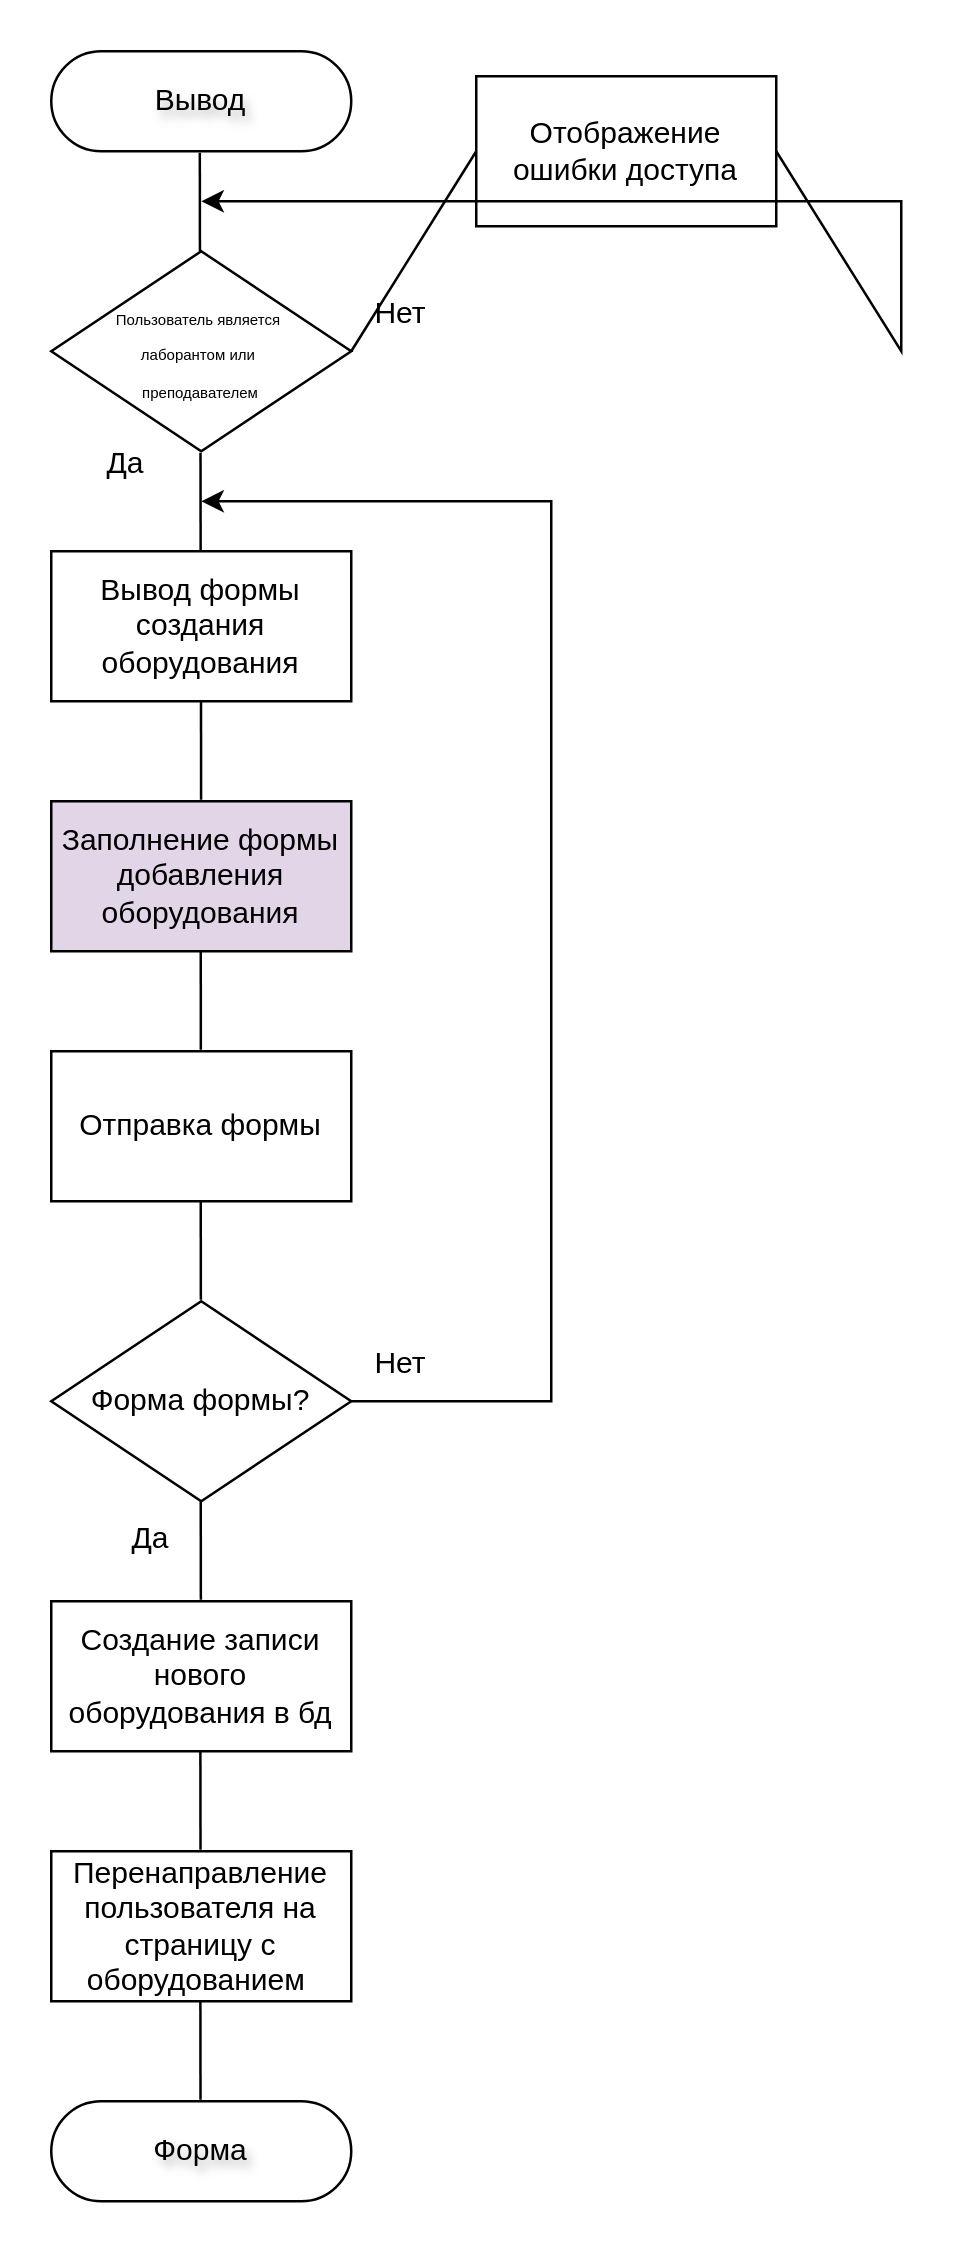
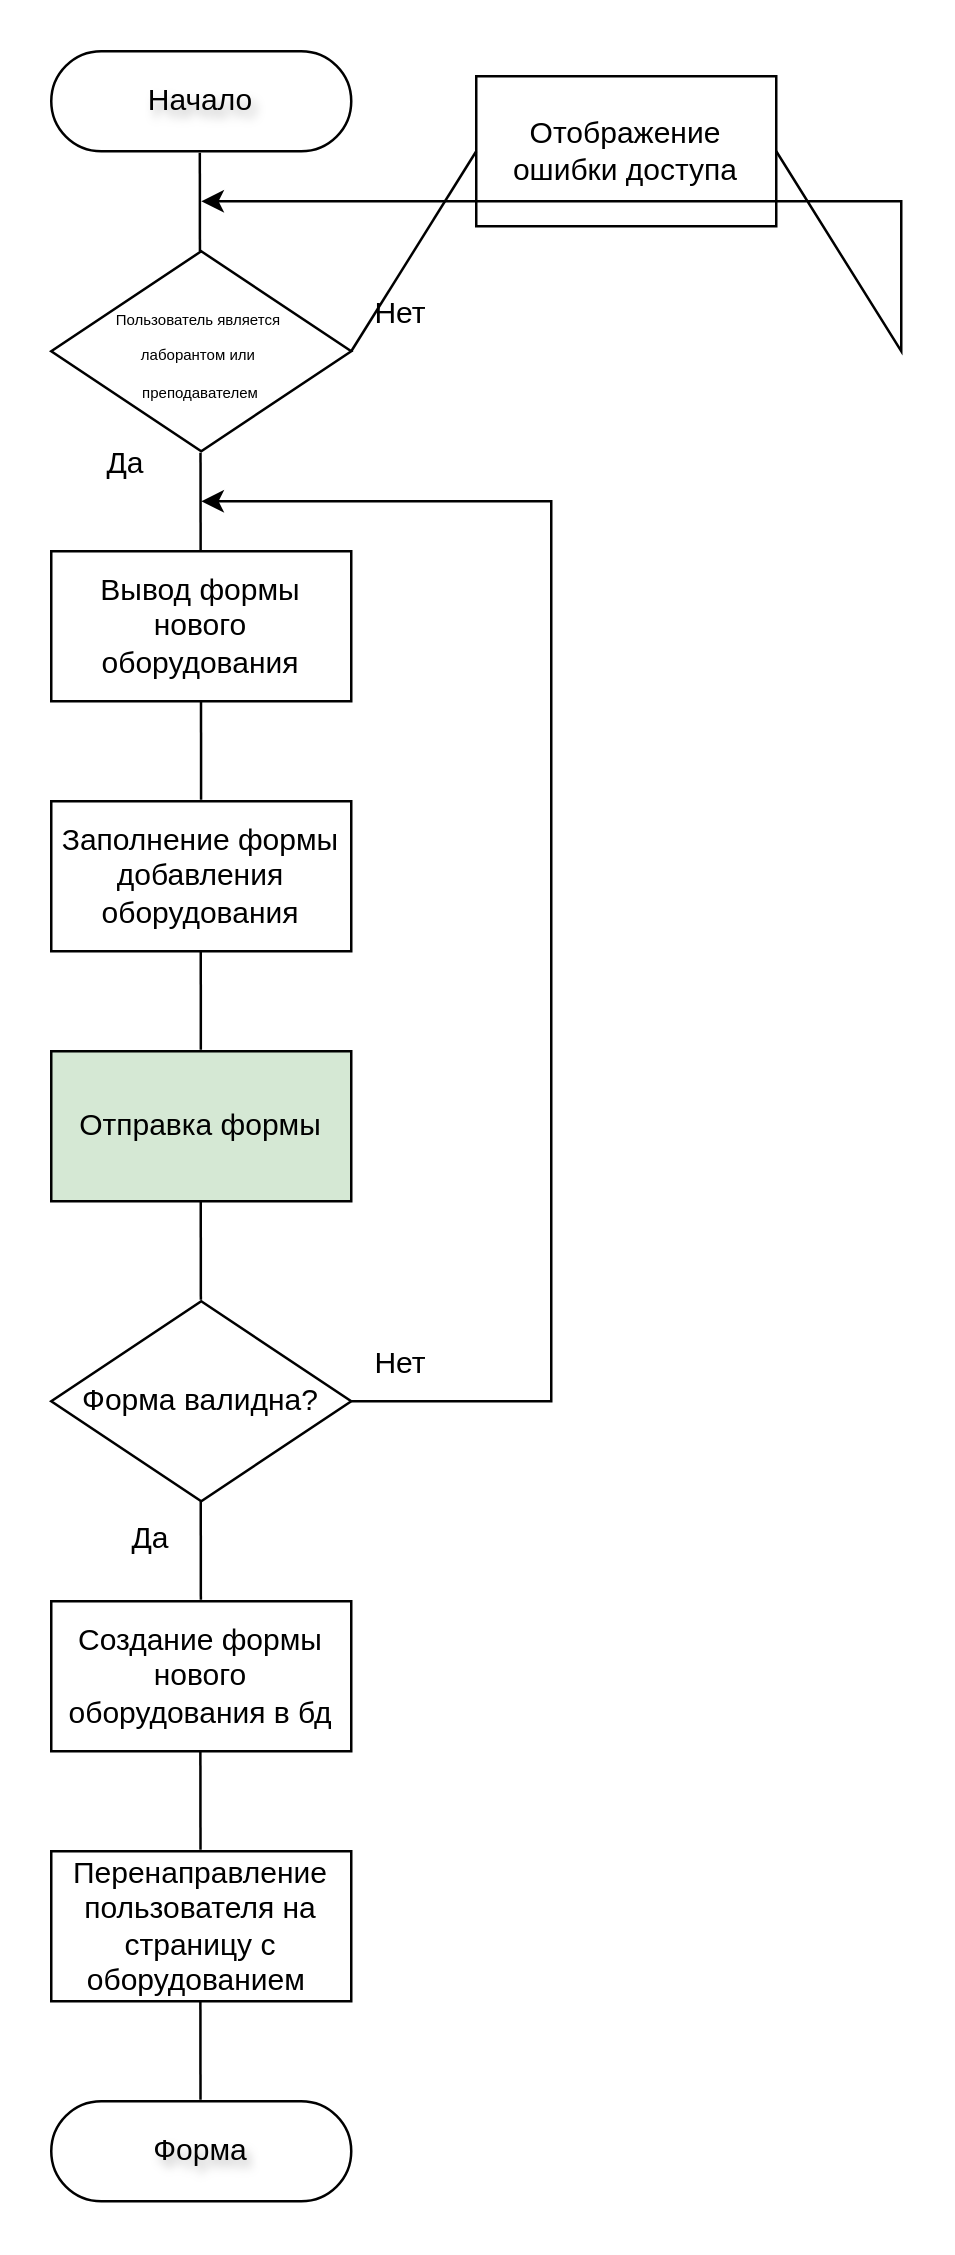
  <mxCell id="0" />
  <mxCell id="1" parent="0" />
- <mxCell id="2" value="Вывод" style="rounded=1;whiteSpace=wrap;html=1;fontSize=12;glass=0;strokeWidth=1;shadow=0;spacing=0;textShadow=1;arcSize=50;" parent="1" vertex="1"><mxGeometry x="20" y="20" width="120" height="40" as="geometry" /></mxCell>
+ <mxCell id="2" value="Начало" style="rounded=1;whiteSpace=wrap;html=1;fontSize=12;glass=0;strokeWidth=1;shadow=0;spacing=0;textShadow=1;arcSize=50;" parent="1" vertex="1"><mxGeometry x="20" y="20" width="120" height="40" as="geometry" /></mxCell>
  <mxCell id="3" value="" style="endArrow=none;html=1;rounded=0;entryX=0.533;entryY=1.015;entryDx=0;entryDy=0;entryPerimeter=0;" parent="1" edge="1"><mxGeometry width="50" height="50" relative="1" as="geometry"><mxPoint x="79.94" y="319.4" as="sourcePoint" /><mxPoint x="79.9" y="280" as="targetPoint" /></mxGeometry></mxCell>
- <mxCell id="4" value="Заполнение формы добавления оборудования" style="rounded=0;whiteSpace=wrap;html=1;fillColor=#e1d5e7;" parent="1" vertex="1"><mxGeometry x="20" y="320" width="120" height="60" as="geometry" /></mxCell>
+ <mxCell id="4" value="Заполнение формы добавления оборудования" style="rounded=0;whiteSpace=wrap;html=1;" parent="1" vertex="1"><mxGeometry x="20" y="320" width="120" height="60" as="geometry" /></mxCell>
  <mxCell id="5" value="" style="endArrow=none;html=1;rounded=0;entryX=0.533;entryY=1.015;entryDx=0;entryDy=0;entryPerimeter=0;" parent="1" edge="1"><mxGeometry width="50" height="50" relative="1" as="geometry"><mxPoint x="79.84" y="419.4" as="sourcePoint" /><mxPoint x="79.8" y="380" as="targetPoint" /></mxGeometry></mxCell>
- <mxCell id="6" value="Отправка формы" style="rounded=0;whiteSpace=wrap;html=1;" parent="1" vertex="1"><mxGeometry x="20" y="420" width="120" height="60" as="geometry" /></mxCell>
+ <mxCell id="6" value="Отправка формы" style="rounded=0;whiteSpace=wrap;html=1;fillColor=#d5e8d4;" parent="1" vertex="1"><mxGeometry x="20" y="420" width="120" height="60" as="geometry" /></mxCell>
  <mxCell id="7" value="" style="endArrow=none;html=1;rounded=0;entryX=0.533;entryY=1.015;entryDx=0;entryDy=0;entryPerimeter=0;" parent="1" edge="1"><mxGeometry width="50" height="50" relative="1" as="geometry"><mxPoint x="79.84" y="519.4" as="sourcePoint" /><mxPoint x="79.8" y="480" as="targetPoint" /></mxGeometry></mxCell>
- <mxCell id="8" value="Форма формы?" style="rhombus;whiteSpace=wrap;html=1;" parent="1" vertex="1"><mxGeometry x="20" y="520" width="120" height="80" as="geometry" /></mxCell>
+ <mxCell id="8" value="Форма валидна?" style="rhombus;whiteSpace=wrap;html=1;" parent="1" vertex="1"><mxGeometry x="20" y="520" width="120" height="80" as="geometry" /></mxCell>
  <mxCell id="9" value="" style="endArrow=none;html=1;rounded=0;entryX=0.533;entryY=1.015;entryDx=0;entryDy=0;entryPerimeter=0;" parent="1" edge="1"><mxGeometry width="50" height="50" relative="1" as="geometry"><mxPoint x="79.84" y="639.4" as="sourcePoint" /><mxPoint x="79.8" y="600" as="targetPoint" /></mxGeometry></mxCell>
  <mxCell id="10" value="Да" style="text;html=1;align=center;verticalAlign=middle;whiteSpace=wrap;rounded=0;" parent="1" vertex="1"><mxGeometry x="30" y="600" width="60" height="30" as="geometry" /></mxCell>
  <mxCell id="11" value="Нет" style="text;html=1;align=center;verticalAlign=middle;whiteSpace=wrap;rounded=0;" parent="1" vertex="1"><mxGeometry x="130" y="530" width="60" height="30" as="geometry" /></mxCell>
- <mxCell id="12" value="Вывод формы создания оборудования" style="rounded=0;whiteSpace=wrap;html=1;" parent="1" vertex="1"><mxGeometry x="20" y="220" width="120" height="60" as="geometry" /></mxCell>
+ <mxCell id="12" value="Вывод формы нового оборудования" style="rounded=0;whiteSpace=wrap;html=1;" parent="1" vertex="1"><mxGeometry x="20" y="220" width="120" height="60" as="geometry" /></mxCell>
  <mxCell id="13" value="" style="endArrow=none;html=1;rounded=0;entryX=0.533;entryY=1.015;entryDx=0;entryDy=0;entryPerimeter=0;" parent="1" edge="1"><mxGeometry width="50" height="50" relative="1" as="geometry"><mxPoint x="79.75" y="220" as="sourcePoint" /><mxPoint x="79.71" y="180.6" as="targetPoint" /></mxGeometry></mxCell>
  <mxCell id="14" value="" style="endArrow=classic;html=1;rounded=0;exitX=1;exitY=0.5;exitDx=0;exitDy=0;" parent="1" source="8" edge="1"><mxGeometry width="50" height="50" relative="1" as="geometry"><mxPoint x="310" y="480" as="sourcePoint" /><mxPoint x="80" y="200" as="targetPoint" /><Array as="points"><mxPoint x="220" y="560" /><mxPoint x="220" y="200" /></Array></mxGeometry></mxCell>
- <mxCell id="15" value="Создание записи нового оборудования в бд" style="rounded=0;whiteSpace=wrap;html=1;" parent="1" vertex="1"><mxGeometry x="20" y="640" width="120" height="60" as="geometry" /></mxCell>
+ <mxCell id="15" value="Создание формы нового оборудования в бд" style="rounded=0;whiteSpace=wrap;html=1;" parent="1" vertex="1"><mxGeometry x="20" y="640" width="120" height="60" as="geometry" /></mxCell>
  <mxCell id="16" value="Перенаправление пользователя на страницу с оборудованием&amp;nbsp;" style="rounded=0;whiteSpace=wrap;html=1;" parent="1" vertex="1"><mxGeometry x="20" y="740" width="120" height="60" as="geometry" /></mxCell>
  <mxCell id="17" value="" style="endArrow=none;html=1;rounded=0;entryX=0.533;entryY=1.015;entryDx=0;entryDy=0;entryPerimeter=0;" parent="1" edge="1"><mxGeometry width="50" height="50" relative="1" as="geometry"><mxPoint x="79.7" y="739.4" as="sourcePoint" /><mxPoint x="79.66" y="700" as="targetPoint" /></mxGeometry></mxCell>
  <mxCell id="18" value="Форма" style="rounded=1;whiteSpace=wrap;html=1;fontSize=12;glass=0;strokeWidth=1;shadow=0;spacing=0;textShadow=1;arcSize=50;" parent="1" vertex="1"><mxGeometry x="20" y="840" width="120" height="40" as="geometry" /></mxCell>
  <mxCell id="19" value="" style="endArrow=none;html=1;rounded=0;entryX=0.533;entryY=1.015;entryDx=0;entryDy=0;entryPerimeter=0;" parent="1" edge="1"><mxGeometry width="50" height="50" relative="1" as="geometry"><mxPoint x="79.7" y="839.4" as="sourcePoint" /><mxPoint x="79.66" y="800" as="targetPoint" /></mxGeometry></mxCell>
  <mxCell id="20" value="&lt;font style=&quot;font-size: 6px;&quot;&gt;Пользователь является&amp;nbsp;&lt;/font&gt;&lt;div&gt;&lt;font style=&quot;font-size: 6px;&quot;&gt;лаборантом или&amp;nbsp;&lt;/font&gt;&lt;/div&gt;&lt;div&gt;&lt;font style=&quot;font-size: 6px;&quot;&gt;преподавателем&lt;/font&gt;&lt;/div&gt;" style="rhombus;whiteSpace=wrap;html=1;" vertex="1" parent="1"><mxGeometry x="20" y="100" width="120" height="80" as="geometry" /></mxCell>
  <mxCell id="21" value="Да" style="text;html=1;align=center;verticalAlign=middle;whiteSpace=wrap;rounded=0;" vertex="1" parent="1"><mxGeometry x="20" y="170" width="60" height="30" as="geometry" /></mxCell>
  <mxCell id="22" value="Нет" style="text;html=1;align=center;verticalAlign=middle;whiteSpace=wrap;rounded=0;" vertex="1" parent="1"><mxGeometry x="130" y="110" width="60" height="30" as="geometry" /></mxCell>
  <mxCell id="23" value="Отображение ошибки доступа" style="rounded=0;whiteSpace=wrap;html=1;" vertex="1" parent="1"><mxGeometry x="190" y="30" width="120" height="60" as="geometry" /></mxCell>
  <mxCell id="24" value="" style="endArrow=none;html=1;rounded=0;exitX=1;exitY=0.5;exitDx=0;exitDy=0;entryX=0;entryY=0.5;entryDx=0;entryDy=0;" edge="1" parent="1" source="20" target="23"><mxGeometry width="50" height="50" relative="1" as="geometry"><mxPoint x="140" y="190" as="sourcePoint" /><mxPoint x="190" y="140" as="targetPoint" /></mxGeometry></mxCell>
  <mxCell id="25" value="" style="endArrow=classic;html=1;rounded=0;exitX=1;exitY=0.5;exitDx=0;exitDy=0;" edge="1" parent="1" source="23"><mxGeometry width="50" height="50" relative="1" as="geometry"><mxPoint x="360" y="160" as="sourcePoint" /><mxPoint x="80" y="80" as="targetPoint" /><Array as="points"><mxPoint x="360" y="140" /><mxPoint x="360" y="80" /></Array></mxGeometry></mxCell>
  <mxCell id="26" value="" style="endArrow=none;html=1;rounded=0;entryX=0.533;entryY=1.015;entryDx=0;entryDy=0;entryPerimeter=0;" edge="1" parent="1"><mxGeometry width="50" height="50" relative="1" as="geometry"><mxPoint x="79.47" y="100" as="sourcePoint" /><mxPoint x="79.43" y="60.6" as="targetPoint" /></mxGeometry></mxCell>
